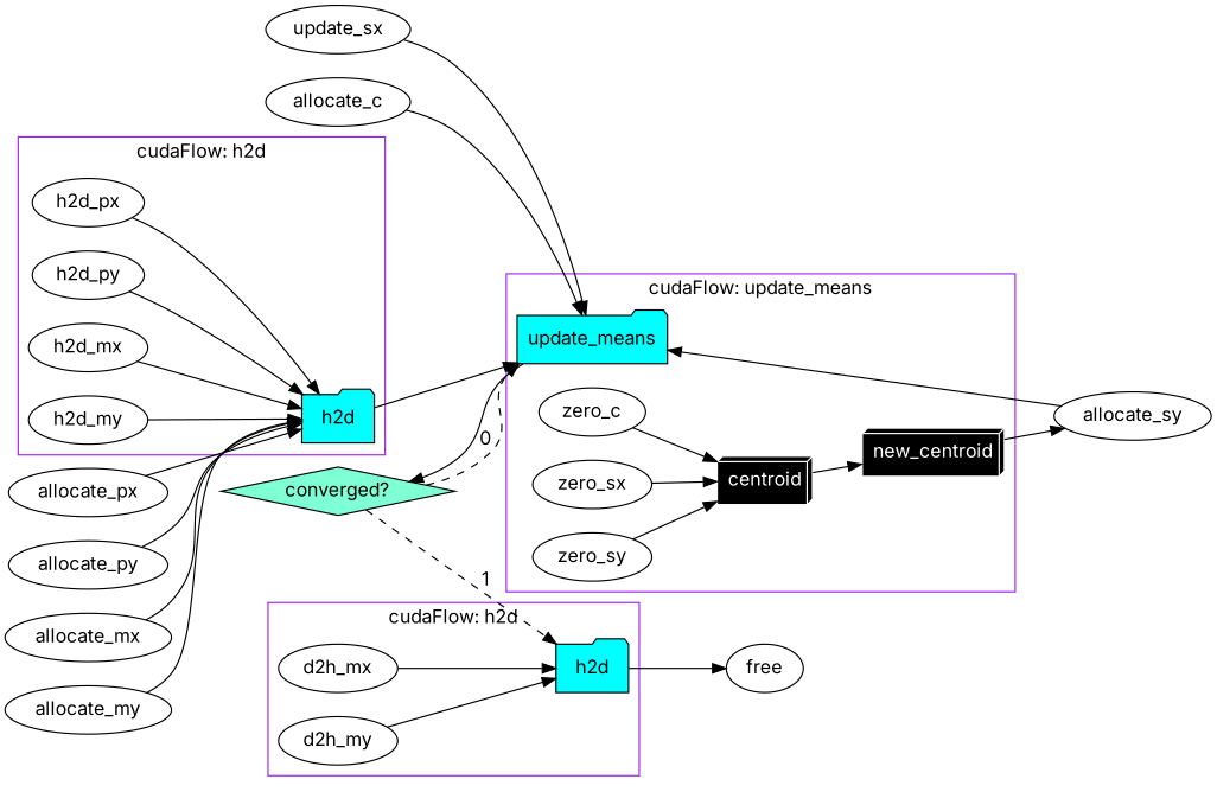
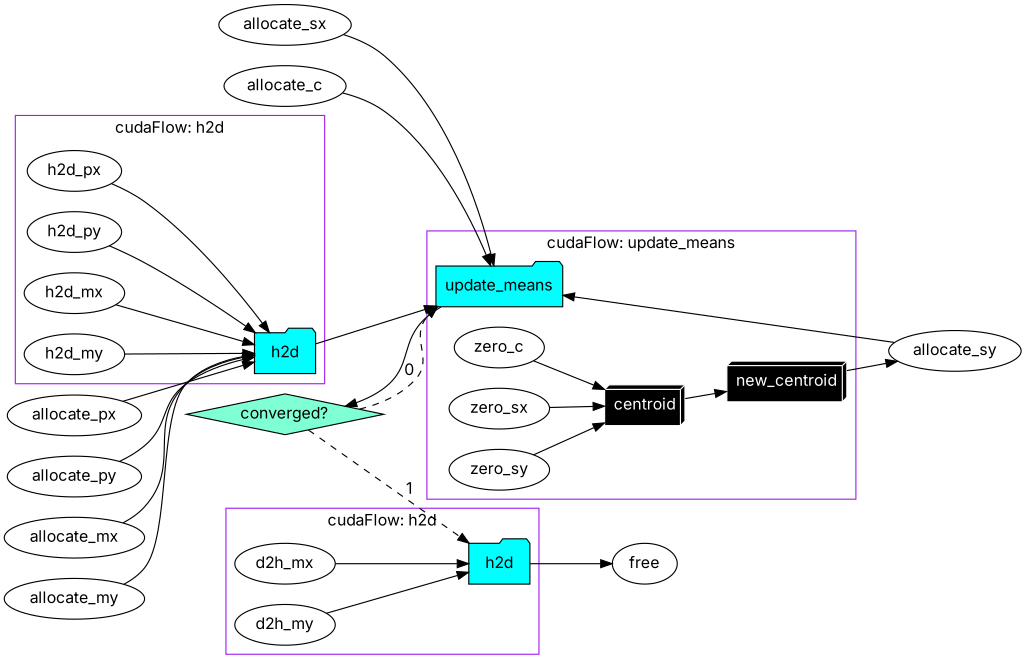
  digraph {
    fontname=Inter
    rankdir=LR
    node [fontname=Inter]
    edge [fontname=Inter]
    n1 [fillcolor=cyan label=h2d shape=folder style=filled]
    n2 [label=h2d_px]
    n3 [label=h2d_py]
    n4 [label=h2d_mx]
    n5 [label=h2d_my]
    n6 [fillcolor=cyan label=update_means shape=folder style=filled]
    n7 [label=zero_c]
    n8 [color=white fillcolor=black fontcolor=white label=centroid shape=box3d style=filled]
    n9 [color=white fillcolor=black fontcolor=white label=new_centroid shape=box3d style=filled]
    n10 [label=zero_sx]
    n11 [label=zero_sy]
    n12 [fillcolor=cyan label=h2d shape=folder style=filled]
    n13 [label=d2h_mx]
    n14 [label=d2h_my]
    n15 [color=black fillcolor=aquamarine label="converged?" shape=diamond style=filled]
    n16 [label=allocate_sy]
    n17 [label=free]
    n18 [label=allocate_px]
    n19 [label=allocate_py]
    n20 [label=allocate_mx]
    n21 [label=allocate_my]
-   n22 [label=update_sx]
+   n22 [label=allocate_sx]
    n23 [label=allocate_c]
    subgraph cluster_1 {
      color=purple
      label="cudaFlow: h2d"
      n1
      n2
      n3
      n4
      n5
    }
    subgraph cluster_2 {
      color=purple
      label="cudaFlow: update_means"
      n6
      n7
      n8
      n9
      n10
      n11
    }
    subgraph cluster_3 {
      color=purple
      label="cudaFlow: h2d"
      n12
      n13
      n14
    }
    n1 -> n6
    n2 -> n1
    n3 -> n1
    n4 -> n1
    n5 -> n1
    n6 -> n15
    n7 -> n8
    n8 -> n9
    n9 -> n16
    n10 -> n8
    n11 -> n8
    n12 -> n17
    n13 -> n12
    n14 -> n12
    n15 -> n6 [label=0 style=dashed]
    n15 -> n12 [label=1 style=dashed]
    n16 -> n6
    n18 -> n1
    n19 -> n1
    n20 -> n1
    n21 -> n1
    n22 -> n6
    n23 -> n6
  }
